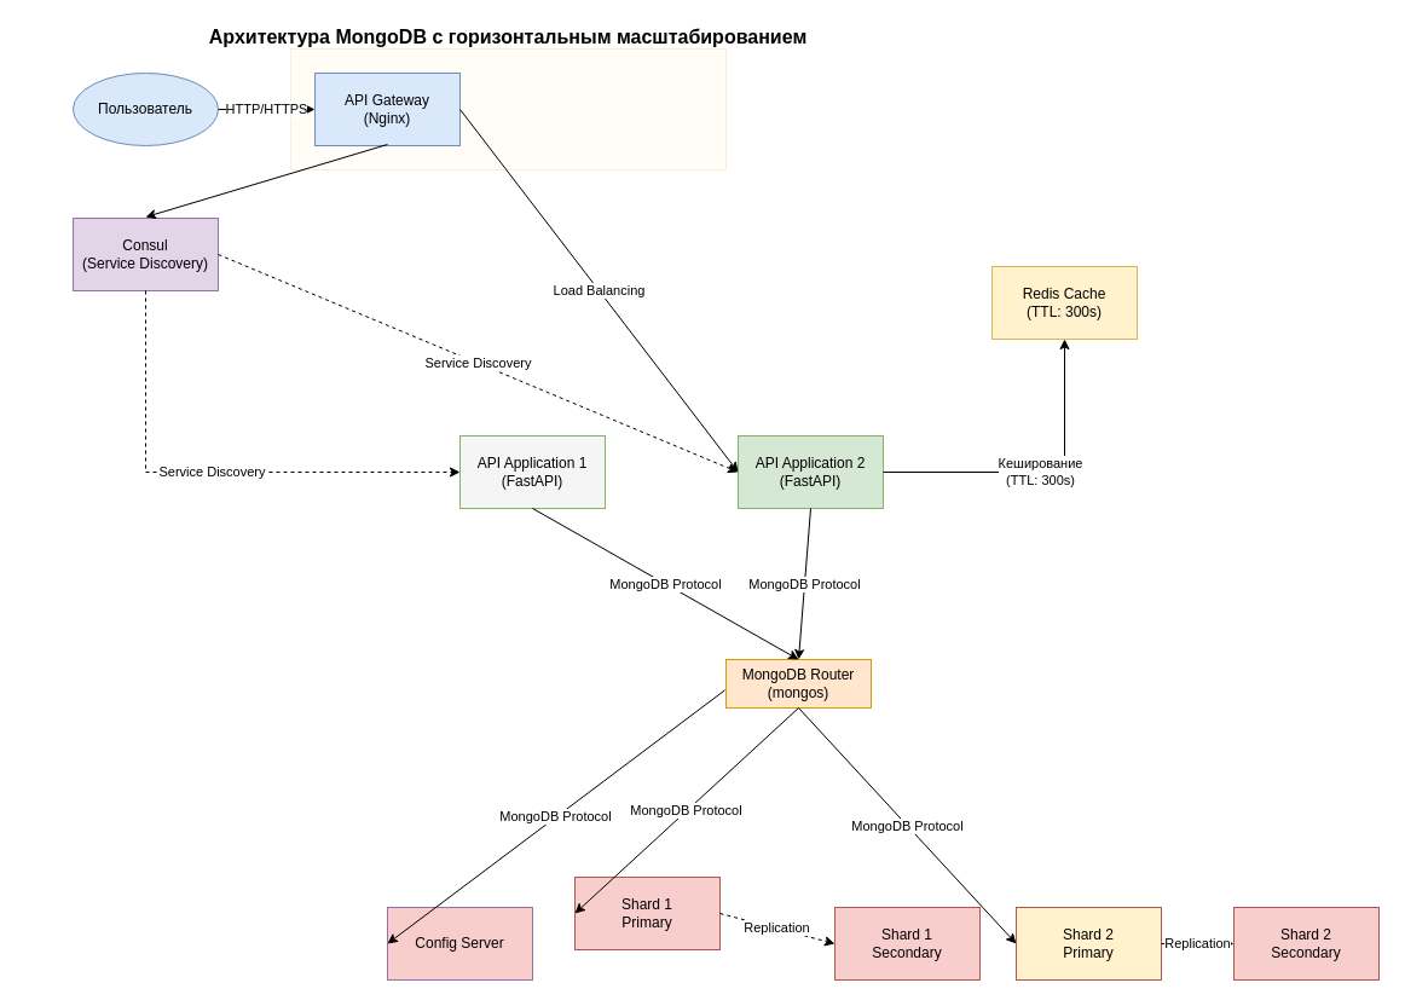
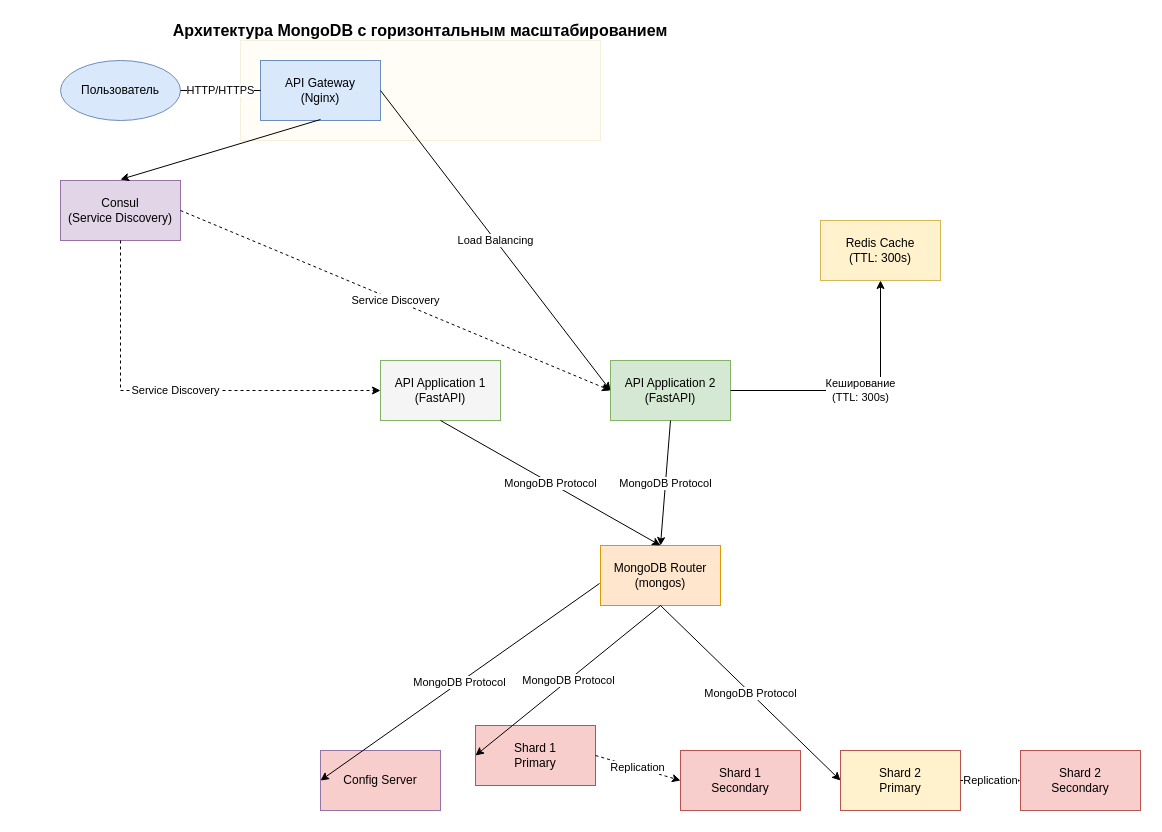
  <mxCell id="0" />
  <mxCell id="1" parent="0" />
  <mxCell id="2" value="" style="rounded=0;whiteSpace=wrap;html=1;fillColor=#fff2cc;strokeColor=#d6b656;opacity=20;" parent="1" vertex="1"><mxGeometry x="240" y="40" width="360" height="100" as="geometry" /></mxCell>
  <mxCell id="3" value="Пользователь" style="ellipse;whiteSpace=wrap;html=1;fillColor=#dae8fc;strokeColor=#6c8ebf;" parent="1" vertex="1"><mxGeometry x="60" y="60" width="120" height="60" as="geometry" /></mxCell>
  <mxCell id="4" value="API Gateway&#10;(Nginx)" style="rounded=0;whiteSpace=wrap;html=1;fillColor=#dae8fc;strokeColor=#6c8ebf;" parent="1" vertex="1"><mxGeometry x="260" y="60" width="120" height="60" as="geometry" /></mxCell>
  <mxCell id="5" value="Consul&#10;(Service Discovery)" style="rounded=0;whiteSpace=wrap;html=1;fillColor=#e1d5e7;strokeColor=#9673a6;" parent="1" vertex="1"><mxGeometry x="60" y="180" width="120" height="60" as="geometry" /></mxCell>
  <mxCell id="6" value="API Application 1&#10;(FastAPI)" style="rounded=0;whiteSpace=wrap;html=1;fillColor=#f5f5f5;strokeColor=#82b366;" parent="1" vertex="1"><mxGeometry x="380" y="360" width="120" height="60" as="geometry" /></mxCell>
  <mxCell id="7" value="API Application 2&#10;(FastAPI)" style="rounded=0;whiteSpace=wrap;html=1;fillColor=#d5e8d4;strokeColor=#82b366;" parent="1" vertex="1"><mxGeometry x="610" y="360" width="120" height="60" as="geometry" /></mxCell>
  <mxCell id="8" value="Redis Cache&#10;(TTL: 300s)" style="rounded=0;whiteSpace=wrap;html=1;fillColor=#fff2cc;strokeColor=#d6b656;" parent="1" vertex="1"><mxGeometry x="820" y="220" width="120" height="60" as="geometry" /></mxCell>
- <mxCell id="9" value="MongoDB Router&#10;(mongos)" style="rounded=0;whiteSpace=wrap;html=1;fillColor=#ffe6cc;strokeColor=#d79b00;" parent="1" vertex="1"><mxGeometry x="600" y="545" width="120" height="40" as="geometry" /></mxCell>
+ <mxCell id="9" value="MongoDB Router&#10;(mongos)" style="rounded=0;whiteSpace=wrap;html=1;fillColor=#ffe6cc;strokeColor=#d79b00;" parent="1" vertex="1"><mxGeometry x="600" y="545" width="120" height="60" as="geometry" /></mxCell>
  <mxCell id="10" value="Config Server" style="rounded=0;whiteSpace=wrap;html=1;fillColor=#f8cecc;strokeColor=#9673a6;" parent="1" vertex="1"><mxGeometry x="320" y="750" width="120" height="60" as="geometry" /></mxCell>
  <mxCell id="11" value="Shard 1&#10;Primary" style="rounded=0;whiteSpace=wrap;html=1;fillColor=#f8cecc;strokeColor=#b85450;" parent="1" vertex="1"><mxGeometry x="475" y="725" width="120" height="60" as="geometry" /></mxCell>
- <mxCell id="12" value="Shard 1&#10;Secondary" style="rounded=0;whiteSpace=wrap;html=1;fillColor=#f8cecc;strokeColor=#b85450;" parent="1" vertex="1"><mxGeometry x="690" y="750" width="120" height="60" as="geometry" /></mxCell>
+ <mxCell id="12" value="Shard 1&#10;Secondary" style="rounded=0;whiteSpace=wrap;html=1;fillColor=#f8cecc;strokeColor=#b85450;" parent="1" vertex="1"><mxGeometry x="680" y="750" width="120" height="60" as="geometry" /></mxCell>
  <mxCell id="13" value="Shard 2&#10;Primary" style="rounded=0;whiteSpace=wrap;html=1;fillColor=#fff2cc;strokeColor=#b85450;" parent="1" vertex="1"><mxGeometry x="840" y="750" width="120" height="60" as="geometry" /></mxCell>
  <mxCell id="14" value="Shard 2&#10;Secondary" style="rounded=0;whiteSpace=wrap;html=1;fillColor=#f8cecc;strokeColor=#b85450;" parent="1" vertex="1"><mxGeometry x="1020" y="750" width="120" height="60" as="geometry" /></mxCell>
- <mxCell id="15" value="HTTP/HTTPS" style="endArrow=classic;html=1;rounded=0;exitX=1;exitY=0.5;entryX=0;entryY=0.5;" parent="1" source="3" target="4" edge="1"><mxGeometry relative="1" as="geometry" /></mxCell>
+ <mxCell id="15" value="HTTP/HTTPS" style="endArrow=none;html=1;rounded=0;exitX=1;exitY=0.5;entryX=0;entryY=0.5;" parent="1" source="3" target="4" edge="1"><mxGeometry relative="1" as="geometry" /></mxCell>
  <mxCell id="16" value="Load Balancing" style="endArrow=classic;html=1;rounded=0;exitX=1;exitY=0.5;entryX=0;entryY=0.5;" parent="1" source="4" target="7" edge="1"><mxGeometry relative="1" as="geometry" /></mxCell>
  <mxCell id="17" value="Service Discovery" style="endArrow=classic;html=1;rounded=0;exitX=0.5;exitY=1;entryX=0;entryY=0.5;dashed=1;exitDx=0;exitDy=0;" parent="1" source="5" target="6" edge="1"><mxGeometry relative="1" as="geometry"><Array as="points"><mxPoint x="120" y="390" /></Array></mxGeometry></mxCell>
  <mxCell id="18" value="Service Discovery" style="endArrow=classic;html=1;rounded=0;exitX=1;exitY=0.5;entryX=0;entryY=0.5;dashed=1;" parent="1" source="5" target="7" edge="1"><mxGeometry relative="1" as="geometry" /></mxCell>
  <mxCell id="19" value="Кеширование&#10;(TTL: 300s)" style="endArrow=classic;html=1;rounded=0;exitX=1;exitY=0.5;entryX=0.5;entryY=1;entryDx=0;entryDy=0;" parent="1" source="7" target="8" edge="1"><mxGeometry relative="1" as="geometry"><Array as="points"><mxPoint x="880" y="390" /></Array></mxGeometry></mxCell>
  <mxCell id="20" value="MongoDB Protocol" style="endArrow=classic;html=1;rounded=0;exitX=0.5;exitY=1;entryX=0.5;entryY=0;entryDx=0;entryDy=0;exitDx=0;exitDy=0;" parent="1" source="6" target="9" edge="1"><mxGeometry relative="1" as="geometry" /></mxCell>
  <mxCell id="21" value="MongoDB Protocol" style="endArrow=classic;html=1;rounded=0;exitX=0.5;exitY=1;entryX=0.5;entryY=0;entryDx=0;entryDy=0;exitDx=0;exitDy=0;" parent="1" source="7" target="9" edge="1"><mxGeometry relative="1" as="geometry" /></mxCell>
  <mxCell id="22" value="MongoDB Protocol" style="endArrow=classic;html=1;rounded=0;exitX=-0.008;exitY=0.633;entryX=0;entryY=0.5;exitDx=0;exitDy=0;exitPerimeter=0;" parent="1" source="9" target="10" edge="1"><mxGeometry relative="1" as="geometry" /></mxCell>
  <mxCell id="23" value="MongoDB Protocol" style="endArrow=classic;html=1;rounded=0;exitX=0.5;exitY=1;entryX=0;entryY=0.5;" parent="1" source="9" target="11" edge="1"><mxGeometry relative="1" as="geometry" /></mxCell>
  <mxCell id="24" value="MongoDB Protocol" style="endArrow=classic;html=1;rounded=0;exitX=0.5;exitY=1;entryX=0;entryY=0.5;" parent="1" source="9" target="13" edge="1"><mxGeometry relative="1" as="geometry" /></mxCell>
  <mxCell id="25" value="Replication" style="endArrow=classic;html=1;rounded=0;exitX=1;exitY=0.5;entryX=0;entryY=0.5;dashed=1;" parent="1" source="11" target="12" edge="1"><mxGeometry relative="1" as="geometry" /></mxCell>
  <mxCell id="26" value="Replication" style="endArrow=classic;html=1;rounded=0;exitX=1;exitY=0.5;entryX=0;entryY=0.5;dashed=1;" parent="1" source="13" target="14" edge="1"><mxGeometry relative="1" as="geometry" /></mxCell>
  <mxCell id="27" value="Архитектура MongoDB с горизонтальным масштабированием" style="text;html=1;strokeColor=none;fillColor=none;align=center;verticalAlign=middle;whiteSpace=wrap;rounded=0;fontSize=16;fontStyle=1" parent="1" vertex="1"><mxGeometry width="800" height="20" as="geometry" x="20" y="20" /></mxCell>
  <mxCell id="28" value="" style="endArrow=classic;html=1;rounded=0;exitX=0.5;exitY=1;entryX=0.5;entryY=0;exitDx=0;exitDy=0;entryDx=0;entryDy=0;" edge="1" parent="1"><mxGeometry relative="1" as="geometry"><mxPoint x="320" y="119" as="sourcePoint" /><mxPoint x="120" y="179" as="targetPoint" /></mxGeometry></mxCell>
